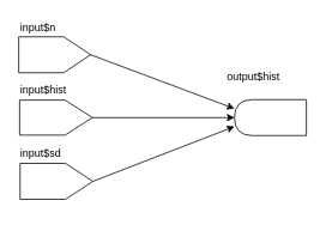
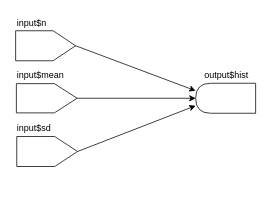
  <mxCell id="0" />
  <mxCell id="1" parent="0" />
  <mxCell id="2" style="edgeStyle=orthogonalEdgeStyle;rounded=0;orthogonalLoop=1;jettySize=auto;html=1;exitX=0.5;exitY=1;exitDx=0;exitDy=0;" parent="1" source="3" edge="1"><mxGeometry relative="1" as="geometry"><mxPoint x="100.143" y="60.643" as="targetPoint" /></mxGeometry></mxCell>
  <mxCell id="3" value="" style="shape=offPageConnector;whiteSpace=wrap;html=1;rotation=-90;" parent="1" vertex="1"><mxGeometry x="40" y="20.5" width="40" height="80" as="geometry" /></mxCell>
  <mxCell id="4" value="" style="shape=offPageConnector;whiteSpace=wrap;html=1;rotation=-90;" parent="1" vertex="1"><mxGeometry x="42" y="90" width="39" height="81" as="geometry" /></mxCell>
  <mxCell id="5" value="" style="shape=offPageConnector;whiteSpace=wrap;html=1;rotation=-90;" parent="1" vertex="1"><mxGeometry x="42" y="161" width="40" height="81" as="geometry" /></mxCell>
  <mxCell id="6" value="" style="endArrow=classic;html=1;exitX=0.5;exitY=1;exitDx=0;exitDy=0;entryX=1;entryY=0.5;entryDx=0;entryDy=0;" parent="1" source="4" target="8" edge="1"><mxGeometry width="50" height="50" relative="1" as="geometry"><mxPoint x="150" y="-1" as="sourcePoint" /><mxPoint x="300" y="109" as="targetPoint" /></mxGeometry></mxCell>
  <mxCell id="7" value="" style="endArrow=classic;html=1;exitX=0.5;exitY=1;exitDx=0;exitDy=0;entryX=1;entryY=0.25;entryDx=0;entryDy=0;" parent="1" source="5" target="8" edge="1"><mxGeometry width="50" height="50" relative="1" as="geometry"><mxPoint x="140" y="228.5" as="sourcePoint" /><mxPoint x="300" y="110" as="targetPoint" /></mxGeometry></mxCell>
  <mxCell id="8" value="" style="shape=delay;whiteSpace=wrap;html=1;rotation=180;" parent="1" vertex="1"><mxGeometry x="260" y="110.5" width="80" height="40" as="geometry" /></mxCell>
  <mxCell id="9" value="input$n" style="text;html=1;resizable=0;points=[];autosize=1;align=left;verticalAlign=top;spacingTop=-4;" parent="1" vertex="1"><mxGeometry x="20" y="20.5" width="50" height="20" as="geometry" /></mxCell>
- <mxCell id="10" value="input$hist" style="text;html=1;resizable=0;points=[];autosize=1;align=left;verticalAlign=top;spacingTop=-4;" parent="1" vertex="1"><mxGeometry x="20" y="89.5" width="80" height="20" as="geometry" /></mxCell>
+ <mxCell id="10" value="input$mean" style="text;html=1;resizable=0;points=[];autosize=1;align=left;verticalAlign=top;spacingTop=-4;" parent="1" vertex="1"><mxGeometry x="20" y="89.5" width="80" height="20" as="geometry" /></mxCell>
  <mxCell id="11" value="input$sd" style="text;html=1;resizable=0;points=[];autosize=1;align=left;verticalAlign=top;spacingTop=-4;" parent="1" vertex="1"><mxGeometry x="20" y="161" width="60" height="20" as="geometry" /></mxCell>
- <mxCell id="12" value="output$hist" style="text;html=1;resizable=0;points=[];autosize=1;align=left;verticalAlign=top;spacingTop=-4;" parent="1" vertex="1"><mxGeometry x="250" y="75" width="70" height="20" as="geometry" /></mxCell>
+ <mxCell id="12" value="output$hist" style="text;html=1;resizable=0;points=[];autosize=1;align=left;verticalAlign=top;spacingTop=-4;" parent="1" vertex="1"><mxGeometry x="270" y="90" width="70" height="20" as="geometry" /></mxCell>
  <mxCell id="13" value="" style="endArrow=classic;html=1;exitX=0.5;exitY=1;exitDx=0;exitDy=0;entryX=1;entryY=0.75;entryDx=0;entryDy=0;" parent="1" source="3" target="8" edge="1"><mxGeometry width="50" height="50" relative="1" as="geometry"><mxPoint x="140" y="75" as="sourcePoint" /><mxPoint x="190" y="25" as="targetPoint" /></mxGeometry></mxCell>
